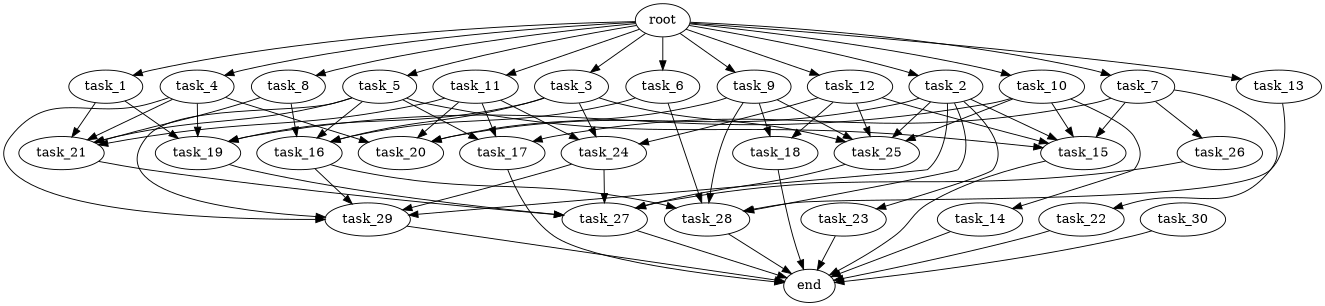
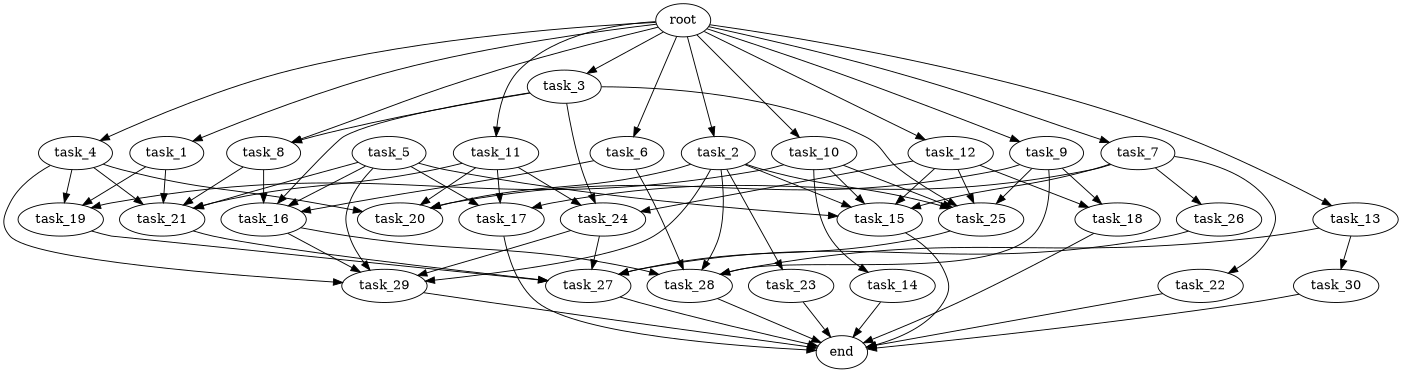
  digraph {
    root
    task_1
    task_2
    task_3
    task_4
    task_5
    task_6
    task_7
    task_8
    task_9
    task_10
    task_11
    task_12
    task_13
    task_19
    task_21
    task_15
    task_20
    task_23
    task_25
    task_28
    task_29
    task_16
    task_24
    task_17
    task_22
    task_26
    task_18
    task_14
    task_30
    task_27
    end
    root -> task_1
    root -> task_2
    root -> task_3
    root -> task_4
-   root -> task_5
    root -> task_6
    root -> task_7
    root -> task_8
    root -> task_9
    root -> task_10
    root -> task_11
    root -> task_12
    root -> task_13
    task_1 -> task_19
    task_1 -> task_21
    task_2 -> task_15
    task_2 -> task_20
    task_2 -> task_23
    task_2 -> task_25
    task_2 -> task_28
    task_2 -> task_29
-   task_3 -> task_19
+   task_3 -> task_8
    task_3 -> task_25
    task_3 -> task_16
    task_3 -> task_24
    task_4 -> task_19
    task_4 -> task_21
    task_4 -> task_20
    task_4 -> task_29
    task_5 -> task_21
    task_5 -> task_15
    task_5 -> task_29
    task_5 -> task_16
    task_5 -> task_17
    task_6 -> task_28
    task_6 -> task_16
    task_7 -> task_15
    task_7 -> task_17
    task_7 -> task_22
    task_7 -> task_26
    task_8 -> task_21
    task_8 -> task_16
    task_9 -> task_20
    task_9 -> task_25
    task_9 -> task_28
    task_9 -> task_18
    task_10 -> task_19
    task_10 -> task_15
    task_10 -> task_25
    task_10 -> task_14
    task_11 -> task_21
    task_11 -> task_20
    task_11 -> task_24
    task_11 -> task_17
    task_12 -> task_15
    task_12 -> task_25
    task_12 -> task_24
    task_12 -> task_18
    task_13 -> task_28
+   task_13 -> task_30
    task_19 -> task_27
    task_21 -> task_27
    task_15 -> end
    task_23 -> end
    task_25 -> task_27
    task_28 -> end
    task_29 -> end
    task_16 -> task_28
    task_16 -> task_29
    task_24 -> task_29
    task_24 -> task_27
    task_17 -> end
    task_22 -> end
    task_26 -> task_27
    task_18 -> end
    task_14 -> end
    task_30 -> end
    task_27 -> end
  }
